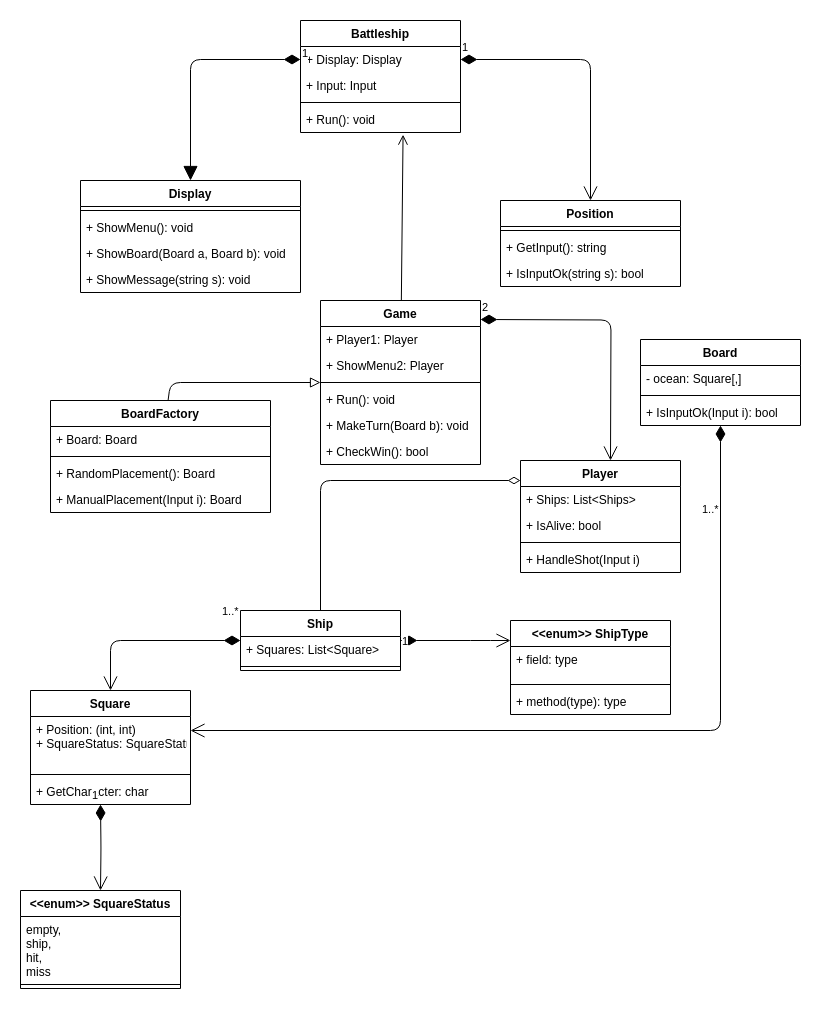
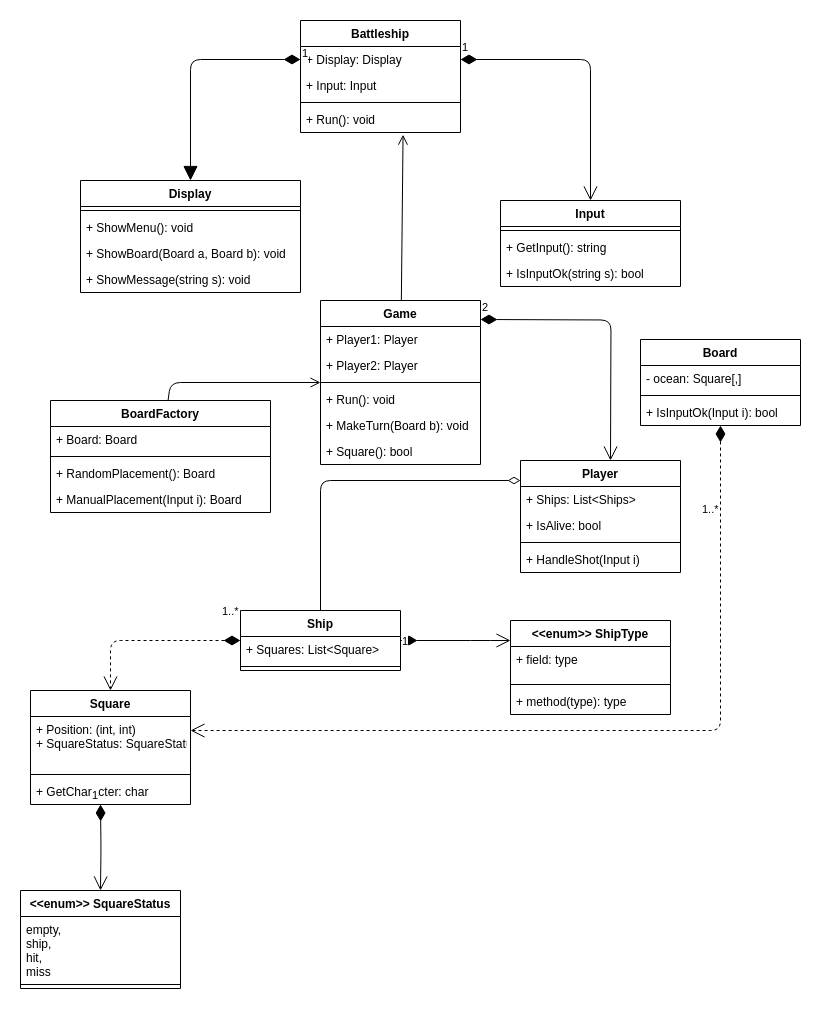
  <mxCell id="0" />
  <mxCell id="1" parent="0" />
  <mxCell id="2" value="Battleship" style="swimlane;fontStyle=1;align=center;verticalAlign=top;childLayout=stackLayout;horizontal=1;startSize=26;horizontalStack=0;resizeParent=1;resizeParentMax=0;resizeLast=0;collapsible=1;marginBottom=0;" vertex="1" parent="1"><mxGeometry x="300" y="20" width="160" height="112" as="geometry" /></mxCell>
  <mxCell id="3" value="+ Display: Display" style="text;strokeColor=none;fillColor=none;align=left;verticalAlign=top;spacingLeft=4;spacingRight=4;overflow=hidden;rotatable=0;points=[[0,0.5],[1,0.5]];portConstraint=eastwest;" vertex="1" parent="2"><mxGeometry y="26" width="160" height="26" as="geometry" /></mxCell>
  <mxCell id="4" value="+ Input: Input" style="text;strokeColor=none;fillColor=none;align=left;verticalAlign=top;spacingLeft=4;spacingRight=4;overflow=hidden;rotatable=0;points=[[0,0.5],[1,0.5]];portConstraint=eastwest;" vertex="1" parent="2"><mxGeometry y="52" width="160" height="26" as="geometry" /></mxCell>
  <mxCell id="5" value="" style="line;strokeWidth=1;fillColor=none;align=left;verticalAlign=middle;spacingTop=-1;spacingLeft=3;spacingRight=3;rotatable=0;labelPosition=right;points=[];portConstraint=eastwest;" vertex="1" parent="2"><mxGeometry y="78" width="160" height="8" as="geometry" /></mxCell>
  <mxCell id="6" value="+ Run(): void" style="text;strokeColor=none;fillColor=none;align=left;verticalAlign=top;spacingLeft=4;spacingRight=4;overflow=hidden;rotatable=0;points=[[0,0.5],[1,0.5]];portConstraint=eastwest;" vertex="1" parent="2"><mxGeometry y="86" width="160" height="26" as="geometry" /></mxCell>
  <mxCell id="7" value="Display" style="swimlane;fontStyle=1;align=center;verticalAlign=top;childLayout=stackLayout;horizontal=1;startSize=26;horizontalStack=0;resizeParent=1;resizeParentMax=0;resizeLast=0;collapsible=1;marginBottom=0;" vertex="1" parent="1"><mxGeometry x="80" y="180" width="220" height="112" as="geometry" /></mxCell>
  <mxCell id="8" value="" style="line;strokeWidth=1;fillColor=none;align=left;verticalAlign=middle;spacingTop=-1;spacingLeft=3;spacingRight=3;rotatable=0;labelPosition=right;points=[];portConstraint=eastwest;" vertex="1" parent="7"><mxGeometry y="26" width="220" height="8" as="geometry" /></mxCell>
  <mxCell id="9" value="+ ShowMenu(): void" style="text;strokeColor=none;fillColor=none;align=left;verticalAlign=top;spacingLeft=4;spacingRight=4;overflow=hidden;rotatable=0;points=[[0,0.5],[1,0.5]];portConstraint=eastwest;" vertex="1" parent="7"><mxGeometry y="34" width="220" height="26" as="geometry" /></mxCell>
  <mxCell id="10" value="+ ShowBoard(Board a, Board b): void" style="text;strokeColor=none;fillColor=none;align=left;verticalAlign=top;spacingLeft=4;spacingRight=4;overflow=hidden;rotatable=0;points=[[0,0.5],[1,0.5]];portConstraint=eastwest;" vertex="1" parent="7"><mxGeometry y="60" width="220" height="26" as="geometry" /></mxCell>
  <mxCell id="11" value="+ ShowMessage(string s): void" style="text;strokeColor=none;fillColor=none;align=left;verticalAlign=top;spacingLeft=4;spacingRight=4;overflow=hidden;rotatable=0;points=[[0,0.5],[1,0.5]];portConstraint=eastwest;" vertex="1" parent="7"><mxGeometry y="86" width="220" height="26" as="geometry" /></mxCell>
- <mxCell id="12" value="Position" style="swimlane;fontStyle=1;align=center;verticalAlign=top;childLayout=stackLayout;horizontal=1;startSize=26;horizontalStack=0;resizeParent=1;resizeParentMax=0;resizeLast=0;collapsible=1;marginBottom=0;" vertex="1" parent="1"><mxGeometry x="500" y="200" width="180" height="86" as="geometry" /></mxCell>
+ <mxCell id="12" value="Input" style="swimlane;fontStyle=1;align=center;verticalAlign=top;childLayout=stackLayout;horizontal=1;startSize=26;horizontalStack=0;resizeParent=1;resizeParentMax=0;resizeLast=0;collapsible=1;marginBottom=0;" vertex="1" parent="1"><mxGeometry x="500" y="200" width="180" height="86" as="geometry" /></mxCell>
  <mxCell id="13" value="" style="line;strokeWidth=1;fillColor=none;align=left;verticalAlign=middle;spacingTop=-1;spacingLeft=3;spacingRight=3;rotatable=0;labelPosition=right;points=[];portConstraint=eastwest;" vertex="1" parent="12"><mxGeometry y="26" width="180" height="8" as="geometry" /></mxCell>
  <mxCell id="14" value="+ GetInput(): string" style="text;strokeColor=none;fillColor=none;align=left;verticalAlign=top;spacingLeft=4;spacingRight=4;overflow=hidden;rotatable=0;points=[[0,0.5],[1,0.5]];portConstraint=eastwest;" vertex="1" parent="12"><mxGeometry y="34" width="180" height="26" as="geometry" /></mxCell>
  <mxCell id="15" value="+ IsInputOk(string s): bool" style="text;strokeColor=none;fillColor=none;align=left;verticalAlign=top;spacingLeft=4;spacingRight=4;overflow=hidden;rotatable=0;points=[[0,0.5],[1,0.5]];portConstraint=eastwest;" vertex="1" parent="12"><mxGeometry y="60" width="180" height="26" as="geometry" /></mxCell>
  <mxCell id="16" value="1" style="endArrow=block;html=1;endSize=12;startArrow=diamondThin;startSize=14;startFill=1;edgeStyle=orthogonalEdgeStyle;align=left;verticalAlign=bottom;exitX=0;exitY=0.5;exitDx=0;exitDy=0;" edge="1" parent="1" source="3" target="7"><mxGeometry x="-1" y="3" relative="1" as="geometry"><mxPoint x="350" y="280" as="sourcePoint" /><mxPoint x="510" y="280" as="targetPoint" /></mxGeometry></mxCell>
  <mxCell id="17" value="1" style="endArrow=open;html=1;endSize=12;startArrow=diamondThin;startSize=14;startFill=1;edgeStyle=orthogonalEdgeStyle;align=left;verticalAlign=bottom;exitX=1;exitY=0.5;exitDx=0;exitDy=0;entryX=0.5;entryY=0;entryDx=0;entryDy=0;" edge="1" parent="1" source="3" target="12"><mxGeometry x="-1" y="3" relative="1" as="geometry"><mxPoint x="350" y="280" as="sourcePoint" /><mxPoint x="510" y="280" as="targetPoint" /></mxGeometry></mxCell>
  <mxCell id="18" value="Game" style="swimlane;fontStyle=1;align=center;verticalAlign=top;childLayout=stackLayout;horizontal=1;startSize=26;horizontalStack=0;resizeParent=1;resizeParentMax=0;resizeLast=0;collapsible=1;marginBottom=0;" vertex="1" parent="1"><mxGeometry x="320" y="300" width="160" height="164" as="geometry" /></mxCell>
  <mxCell id="19" value="+ Player1: Player" style="text;strokeColor=none;fillColor=none;align=left;verticalAlign=top;spacingLeft=4;spacingRight=4;overflow=hidden;rotatable=0;points=[[0,0.5],[1,0.5]];portConstraint=eastwest;" vertex="1" parent="18"><mxGeometry y="26" width="160" height="26" as="geometry" /></mxCell>
- <mxCell id="20" value="+ ShowMenu2: Player" style="text;strokeColor=none;fillColor=none;align=left;verticalAlign=top;spacingLeft=4;spacingRight=4;overflow=hidden;rotatable=0;points=[[0,0.5],[1,0.5]];portConstraint=eastwest;" vertex="1" parent="18"><mxGeometry y="52" width="160" height="26" as="geometry" /></mxCell>
+ <mxCell id="20" value="+ Player2: Player" style="text;strokeColor=none;fillColor=none;align=left;verticalAlign=top;spacingLeft=4;spacingRight=4;overflow=hidden;rotatable=0;points=[[0,0.5],[1,0.5]];portConstraint=eastwest;" vertex="1" parent="18"><mxGeometry y="52" width="160" height="26" as="geometry" /></mxCell>
  <mxCell id="21" value="" style="line;strokeWidth=1;fillColor=none;align=left;verticalAlign=middle;spacingTop=-1;spacingLeft=3;spacingRight=3;rotatable=0;labelPosition=right;points=[];portConstraint=eastwest;" vertex="1" parent="18"><mxGeometry y="78" width="160" height="8" as="geometry" /></mxCell>
  <mxCell id="22" value="+ Run(): void" style="text;strokeColor=none;fillColor=none;align=left;verticalAlign=top;spacingLeft=4;spacingRight=4;overflow=hidden;rotatable=0;points=[[0,0.5],[1,0.5]];portConstraint=eastwest;" vertex="1" parent="18"><mxGeometry y="86" width="160" height="26" as="geometry" /></mxCell>
  <mxCell id="23" value="+ MakeTurn(Board b): void" style="text;strokeColor=none;fillColor=none;align=left;verticalAlign=top;spacingLeft=4;spacingRight=4;overflow=hidden;rotatable=0;points=[[0,0.5],[1,0.5]];portConstraint=eastwest;" vertex="1" parent="18"><mxGeometry y="112" width="160" height="26" as="geometry" /></mxCell>
- <mxCell id="24" value="+ CheckWin(): bool" style="text;strokeColor=none;fillColor=none;align=left;verticalAlign=top;spacingLeft=4;spacingRight=4;overflow=hidden;rotatable=0;points=[[0,0.5],[1,0.5]];portConstraint=eastwest;" vertex="1" parent="18"><mxGeometry y="138" width="160" height="26" as="geometry" /></mxCell>
+ <mxCell id="24" value="+ Square(): bool" style="text;strokeColor=none;fillColor=none;align=left;verticalAlign=top;spacingLeft=4;spacingRight=4;overflow=hidden;rotatable=0;points=[[0,0.5],[1,0.5]];portConstraint=eastwest;" vertex="1" parent="18"><mxGeometry y="138" width="160" height="26" as="geometry" /></mxCell>
  <mxCell id="25" value="Player" style="swimlane;fontStyle=1;align=center;verticalAlign=top;childLayout=stackLayout;horizontal=1;startSize=26;horizontalStack=0;resizeParent=1;resizeParentMax=0;resizeLast=0;collapsible=1;marginBottom=0;" vertex="1" parent="1"><mxGeometry x="520" y="460" width="160" height="112" as="geometry" /></mxCell>
  <mxCell id="26" value="+ Ships: List&lt;Ships&gt;" style="text;strokeColor=none;fillColor=none;align=left;verticalAlign=top;spacingLeft=4;spacingRight=4;overflow=hidden;rotatable=0;points=[[0,0.5],[1,0.5]];portConstraint=eastwest;" vertex="1" parent="25"><mxGeometry y="26" width="160" height="26" as="geometry" /></mxCell>
  <mxCell id="27" value="+ IsAlive: bool" style="text;strokeColor=none;fillColor=none;align=left;verticalAlign=top;spacingLeft=4;spacingRight=4;overflow=hidden;rotatable=0;points=[[0,0.5],[1,0.5]];portConstraint=eastwest;" vertex="1" parent="25"><mxGeometry y="52" width="160" height="26" as="geometry" /></mxCell>
  <mxCell id="28" value="" style="line;strokeWidth=1;fillColor=none;align=left;verticalAlign=middle;spacingTop=-1;spacingLeft=3;spacingRight=3;rotatable=0;labelPosition=right;points=[];portConstraint=eastwest;" vertex="1" parent="25"><mxGeometry y="78" width="160" height="8" as="geometry" /></mxCell>
  <mxCell id="29" value="+ HandleShot(Input i)" style="text;strokeColor=none;fillColor=none;align=left;verticalAlign=top;spacingLeft=4;spacingRight=4;overflow=hidden;rotatable=0;points=[[0,0.5],[1,0.5]];portConstraint=eastwest;" vertex="1" parent="25"><mxGeometry y="86" width="160" height="26" as="geometry" /></mxCell>
  <mxCell id="30" value="BoardFactory" style="swimlane;fontStyle=1;align=center;verticalAlign=top;childLayout=stackLayout;horizontal=1;startSize=26;horizontalStack=0;resizeParent=1;resizeParentMax=0;resizeLast=0;collapsible=1;marginBottom=0;" vertex="1" parent="1"><mxGeometry x="50" y="400" width="220" height="112" as="geometry" /></mxCell>
  <mxCell id="31" value="+ Board: Board" style="text;strokeColor=none;fillColor=none;align=left;verticalAlign=top;spacingLeft=4;spacingRight=4;overflow=hidden;rotatable=0;points=[[0,0.5],[1,0.5]];portConstraint=eastwest;" vertex="1" parent="30"><mxGeometry y="26" width="220" height="26" as="geometry" /></mxCell>
  <mxCell id="32" value="" style="line;strokeWidth=1;fillColor=none;align=left;verticalAlign=middle;spacingTop=-1;spacingLeft=3;spacingRight=3;rotatable=0;labelPosition=right;points=[];portConstraint=eastwest;" vertex="1" parent="30"><mxGeometry y="52" width="220" height="8" as="geometry" /></mxCell>
  <mxCell id="33" value="+ RandomPlacement(): Board&#10;" style="text;strokeColor=none;fillColor=none;align=left;verticalAlign=top;spacingLeft=4;spacingRight=4;overflow=hidden;rotatable=0;points=[[0,0.5],[1,0.5]];portConstraint=eastwest;" vertex="1" parent="30"><mxGeometry y="60" width="220" height="26" as="geometry" /></mxCell>
  <mxCell id="34" value="+ ManualPlacement(Input i): Board&#10;" style="text;strokeColor=none;fillColor=none;align=left;verticalAlign=top;spacingLeft=4;spacingRight=4;overflow=hidden;rotatable=0;points=[[0,0.5],[1,0.5]];portConstraint=eastwest;" vertex="1" parent="30"><mxGeometry y="86" width="220" height="26" as="geometry" /></mxCell>
  <mxCell id="35" value="Board" style="swimlane;fontStyle=1;align=center;verticalAlign=top;childLayout=stackLayout;horizontal=1;startSize=26;horizontalStack=0;resizeParent=1;resizeParentMax=0;resizeLast=0;collapsible=1;marginBottom=0;" vertex="1" parent="1"><mxGeometry x="640" y="339" width="160" height="86" as="geometry" /></mxCell>
  <mxCell id="36" value="- ocean: Square[,]" style="text;strokeColor=none;fillColor=none;align=left;verticalAlign=top;spacingLeft=4;spacingRight=4;overflow=hidden;rotatable=0;points=[[0,0.5],[1,0.5]];portConstraint=eastwest;" vertex="1" parent="35"><mxGeometry y="26" width="160" height="26" as="geometry" /></mxCell>
  <mxCell id="37" value="" style="line;strokeWidth=1;fillColor=none;align=left;verticalAlign=middle;spacingTop=-1;spacingLeft=3;spacingRight=3;rotatable=0;labelPosition=right;points=[];portConstraint=eastwest;" vertex="1" parent="35"><mxGeometry y="52" width="160" height="8" as="geometry" /></mxCell>
  <mxCell id="38" value="+ IsInputOk(Input i): bool" style="text;strokeColor=none;fillColor=none;align=left;verticalAlign=top;spacingLeft=4;spacingRight=4;overflow=hidden;rotatable=0;points=[[0,0.5],[1,0.5]];portConstraint=eastwest;" vertex="1" parent="35"><mxGeometry y="60" width="160" height="26" as="geometry" /></mxCell>
  <mxCell id="39" value="Ship" style="swimlane;fontStyle=1;align=center;verticalAlign=top;childLayout=stackLayout;horizontal=1;startSize=26;horizontalStack=0;resizeParent=1;resizeParentMax=0;resizeLast=0;collapsible=1;marginBottom=0;" vertex="1" parent="1"><mxGeometry x="240" y="610" width="160" height="60" as="geometry" /></mxCell>
  <mxCell id="40" value="+ Squares: List&lt;Square&gt;" style="text;strokeColor=none;fillColor=none;align=left;verticalAlign=top;spacingLeft=4;spacingRight=4;overflow=hidden;rotatable=0;points=[[0,0.5],[1,0.5]];portConstraint=eastwest;" vertex="1" parent="39"><mxGeometry y="26" width="160" height="26" as="geometry" /></mxCell>
  <mxCell id="41" value="" style="line;strokeWidth=1;fillColor=none;align=left;verticalAlign=middle;spacingTop=-1;spacingLeft=3;spacingRight=3;rotatable=0;labelPosition=right;points=[];portConstraint=eastwest;" vertex="1" parent="39"><mxGeometry y="52" width="160" height="8" as="geometry" /></mxCell>
  <mxCell id="42" value="&lt;&lt;enum&gt;&gt; ShipType" style="swimlane;fontStyle=1;align=center;verticalAlign=top;childLayout=stackLayout;horizontal=1;startSize=26;horizontalStack=0;resizeParent=1;resizeParentMax=0;resizeLast=0;collapsible=1;marginBottom=0;" vertex="1" parent="1"><mxGeometry x="510" y="620" width="160" height="94" as="geometry" /></mxCell>
  <mxCell id="43" value="+ field: type" style="text;strokeColor=none;fillColor=none;align=left;verticalAlign=top;spacingLeft=4;spacingRight=4;overflow=hidden;rotatable=0;points=[[0,0.5],[1,0.5]];portConstraint=eastwest;" vertex="1" parent="42"><mxGeometry y="26" width="160" height="34" as="geometry" /></mxCell>
  <mxCell id="44" value="" style="line;strokeWidth=1;fillColor=none;align=left;verticalAlign=middle;spacingTop=-1;spacingLeft=3;spacingRight=3;rotatable=0;labelPosition=right;points=[];portConstraint=eastwest;" vertex="1" parent="42"><mxGeometry y="60" width="160" height="8" as="geometry" /></mxCell>
  <mxCell id="45" value="+ method(type): type" style="text;strokeColor=none;fillColor=none;align=left;verticalAlign=top;spacingLeft=4;spacingRight=4;overflow=hidden;rotatable=0;points=[[0,0.5],[1,0.5]];portConstraint=eastwest;" vertex="1" parent="42"><mxGeometry y="68" width="160" height="26" as="geometry" /></mxCell>
  <mxCell id="46" value="Square" style="swimlane;fontStyle=1;align=center;verticalAlign=top;childLayout=stackLayout;horizontal=1;startSize=26;horizontalStack=0;resizeParent=1;resizeParentMax=0;resizeLast=0;collapsible=1;marginBottom=0;" vertex="1" parent="1"><mxGeometry x="30" y="690" width="160" height="114" as="geometry" /></mxCell>
  <mxCell id="47" value="+ Position: (int, int)&#10;+ SquareStatus: SquareStatus" style="text;strokeColor=none;fillColor=none;align=left;verticalAlign=top;spacingLeft=4;spacingRight=4;overflow=hidden;rotatable=0;points=[[0,0.5],[1,0.5]];portConstraint=eastwest;" vertex="1" parent="46"><mxGeometry y="26" width="160" height="54" as="geometry" /></mxCell>
  <mxCell id="48" value="" style="line;strokeWidth=1;fillColor=none;align=left;verticalAlign=middle;spacingTop=-1;spacingLeft=3;spacingRight=3;rotatable=0;labelPosition=right;points=[];portConstraint=eastwest;" vertex="1" parent="46"><mxGeometry y="80" width="160" height="8" as="geometry" /></mxCell>
  <mxCell id="49" value="+ GetCharacter: char" style="text;strokeColor=none;fillColor=none;align=left;verticalAlign=top;spacingLeft=4;spacingRight=4;overflow=hidden;rotatable=0;points=[[0,0.5],[1,0.5]];portConstraint=eastwest;" vertex="1" parent="46"><mxGeometry y="88" width="160" height="26" as="geometry" /></mxCell>
  <mxCell id="50" value="&lt;&lt;enum&gt;&gt; SquareStatus" style="swimlane;fontStyle=1;align=center;verticalAlign=top;childLayout=stackLayout;horizontal=1;startSize=26;horizontalStack=0;resizeParent=1;resizeParentMax=0;resizeLast=0;collapsible=1;marginBottom=0;" vertex="1" parent="1"><mxGeometry x="20" y="890" width="160" height="98" as="geometry" /></mxCell>
  <mxCell id="51" value="empty,&#10;ship,&#10;hit,&#10;miss" style="text;strokeColor=none;fillColor=none;align=left;verticalAlign=top;spacingLeft=4;spacingRight=4;overflow=hidden;rotatable=0;points=[[0,0.5],[1,0.5]];portConstraint=eastwest;" vertex="1" parent="50"><mxGeometry y="26" width="160" height="64" as="geometry" /></mxCell>
  <mxCell id="52" value="" style="line;strokeWidth=1;fillColor=none;align=left;verticalAlign=middle;spacingTop=-1;spacingLeft=3;spacingRight=3;rotatable=0;labelPosition=right;points=[];portConstraint=eastwest;" vertex="1" parent="50"><mxGeometry y="90" width="160" height="8" as="geometry" /></mxCell>
  <mxCell id="53" value="" style="endArrow=open;startArrow=none;endFill=0;startFill=0;endSize=8;html=1;verticalAlign=bottom;labelBackgroundColor=none;strokeWidth=1;entryX=0.641;entryY=1.083;entryDx=0;entryDy=0;entryPerimeter=0;" edge="1" parent="1" source="18" target="6"><mxGeometry width="160" relative="1" as="geometry"><mxPoint x="350" y="360" as="sourcePoint" /><mxPoint x="510" y="360" as="targetPoint" /></mxGeometry></mxCell>
  <mxCell id="54" value="2" style="endArrow=open;html=1;endSize=12;startArrow=diamondThin;startSize=14;startFill=1;edgeStyle=orthogonalEdgeStyle;align=left;verticalAlign=bottom;exitX=1;exitY=0.5;exitDx=0;exitDy=0;entryX=0.5;entryY=0;entryDx=0;entryDy=0;" edge="1" parent="1"><mxGeometry x="-1" y="3" relative="1" as="geometry"><mxPoint x="480" y="319" as="sourcePoint" /><mxPoint x="610" y="460" as="targetPoint" /></mxGeometry></mxCell>
- <mxCell id="55" value="" style="endArrow=block;startArrow=none;endFill=0;startFill=0;endSize=8;html=1;verticalAlign=bottom;labelBackgroundColor=none;strokeWidth=1;" edge="1" parent="1" source="30" target="18"><mxGeometry width="160" relative="1" as="geometry"><mxPoint x="330" y="470" as="sourcePoint" /><mxPoint x="490" y="470" as="targetPoint" /><Array as="points"><mxPoint x="170" y="382" /></Array></mxGeometry></mxCell>
- <mxCell id="56" value="1..*" style="endArrow=open;html=1;endSize=12;startArrow=diamondThin;startSize=14;startFill=1;edgeStyle=orthogonalEdgeStyle;align=left;verticalAlign=bottom;" edge="1" parent="1" source="39" target="46"><mxGeometry x="-0.778" y="-20" relative="1" as="geometry"><mxPoint x="-10" y="540" as="sourcePoint" /><mxPoint x="120" y="681" as="targetPoint" /><mxPoint as="offset" /></mxGeometry></mxCell>
- <mxCell id="57" value="1..*" style="endArrow=open;html=1;endSize=12;startArrow=diamondThin;startSize=14;startFill=1;edgeStyle=orthogonalEdgeStyle;align=left;verticalAlign=bottom;" edge="1" parent="1" source="38" target="46"><mxGeometry x="-0.778" y="-20" relative="1" as="geometry"><mxPoint x="250" y="650" as="sourcePoint" /><mxPoint x="120" y="700" as="targetPoint" /><mxPoint as="offset" /><Array as="points"><mxPoint x="720" y="730" /></Array></mxGeometry></mxCell>
+ <mxCell id="55" value="" style="endArrow=open;startArrow=none;endFill=0;startFill=0;endSize=8;html=1;verticalAlign=bottom;labelBackgroundColor=none;strokeWidth=1;" edge="1" parent="1" source="30" target="18"><mxGeometry width="160" relative="1" as="geometry"><mxPoint x="330" y="470" as="sourcePoint" /><mxPoint x="490" y="470" as="targetPoint" /><Array as="points"><mxPoint x="170" y="382" /></Array></mxGeometry></mxCell>
+ <mxCell id="56" value="1..*" style="endArrow=open;html=1;endSize=12;startArrow=diamondThin;startSize=14;startFill=1;edgeStyle=orthogonalEdgeStyle;align=left;verticalAlign=bottom;dashed=1;" edge="1" parent="1" source="39" target="46"><mxGeometry x="-0.778" y="-20" relative="1" as="geometry"><mxPoint x="-10" y="540" as="sourcePoint" /><mxPoint x="120" y="681" as="targetPoint" /><mxPoint as="offset" /></mxGeometry></mxCell>
+ <mxCell id="57" value="1..*" style="endArrow=open;html=1;endSize=12;startArrow=diamondThin;startSize=14;startFill=1;edgeStyle=orthogonalEdgeStyle;align=left;verticalAlign=bottom;dashed=1;" edge="1" parent="1" source="38" target="46"><mxGeometry x="-0.778" y="-20" relative="1" as="geometry"><mxPoint x="250" y="650" as="sourcePoint" /><mxPoint x="120" y="700" as="targetPoint" /><mxPoint as="offset" /><Array as="points"><mxPoint x="720" y="730" /></Array></mxGeometry></mxCell>
  <mxCell id="58" value="" style="html=1;endArrow=diamondThin;endFill=0;edgeStyle=elbowEdgeStyle;elbow=vertical;endSize=10;" edge="1" parent="1" source="39" target="25"><mxGeometry width="160" relative="1" as="geometry"><mxPoint x="320" y="602" as="sourcePoint" /><mxPoint x="510" y="730" as="targetPoint" /><Array as="points"><mxPoint x="430" y="480" /></Array></mxGeometry></mxCell>
  <mxCell id="59" value="1" style="endArrow=open;html=1;endSize=12;startArrow=diamondThin;startSize=14;startFill=1;edgeStyle=orthogonalEdgeStyle;align=left;verticalAlign=bottom;" edge="1" parent="1" source="39" target="42"><mxGeometry x="-1" y="-10" relative="1" as="geometry"><mxPoint x="250" y="650" as="sourcePoint" /><mxPoint x="120" y="700" as="targetPoint" /><mxPoint as="offset" /><Array as="points"><mxPoint x="480" y="640" /><mxPoint x="480" y="640" /></Array></mxGeometry></mxCell>
  <mxCell id="60" value="1" style="endArrow=open;html=1;endSize=12;startArrow=diamondThin;startSize=14;startFill=1;edgeStyle=orthogonalEdgeStyle;align=left;verticalAlign=bottom;entryX=0.5;entryY=0;entryDx=0;entryDy=0;" edge="1" parent="1" target="50"><mxGeometry x="-1" y="-10" relative="1" as="geometry"><mxPoint x="100" y="804" as="sourcePoint" /><mxPoint x="100" y="884" as="targetPoint" /><mxPoint as="offset" /></mxGeometry></mxCell>
